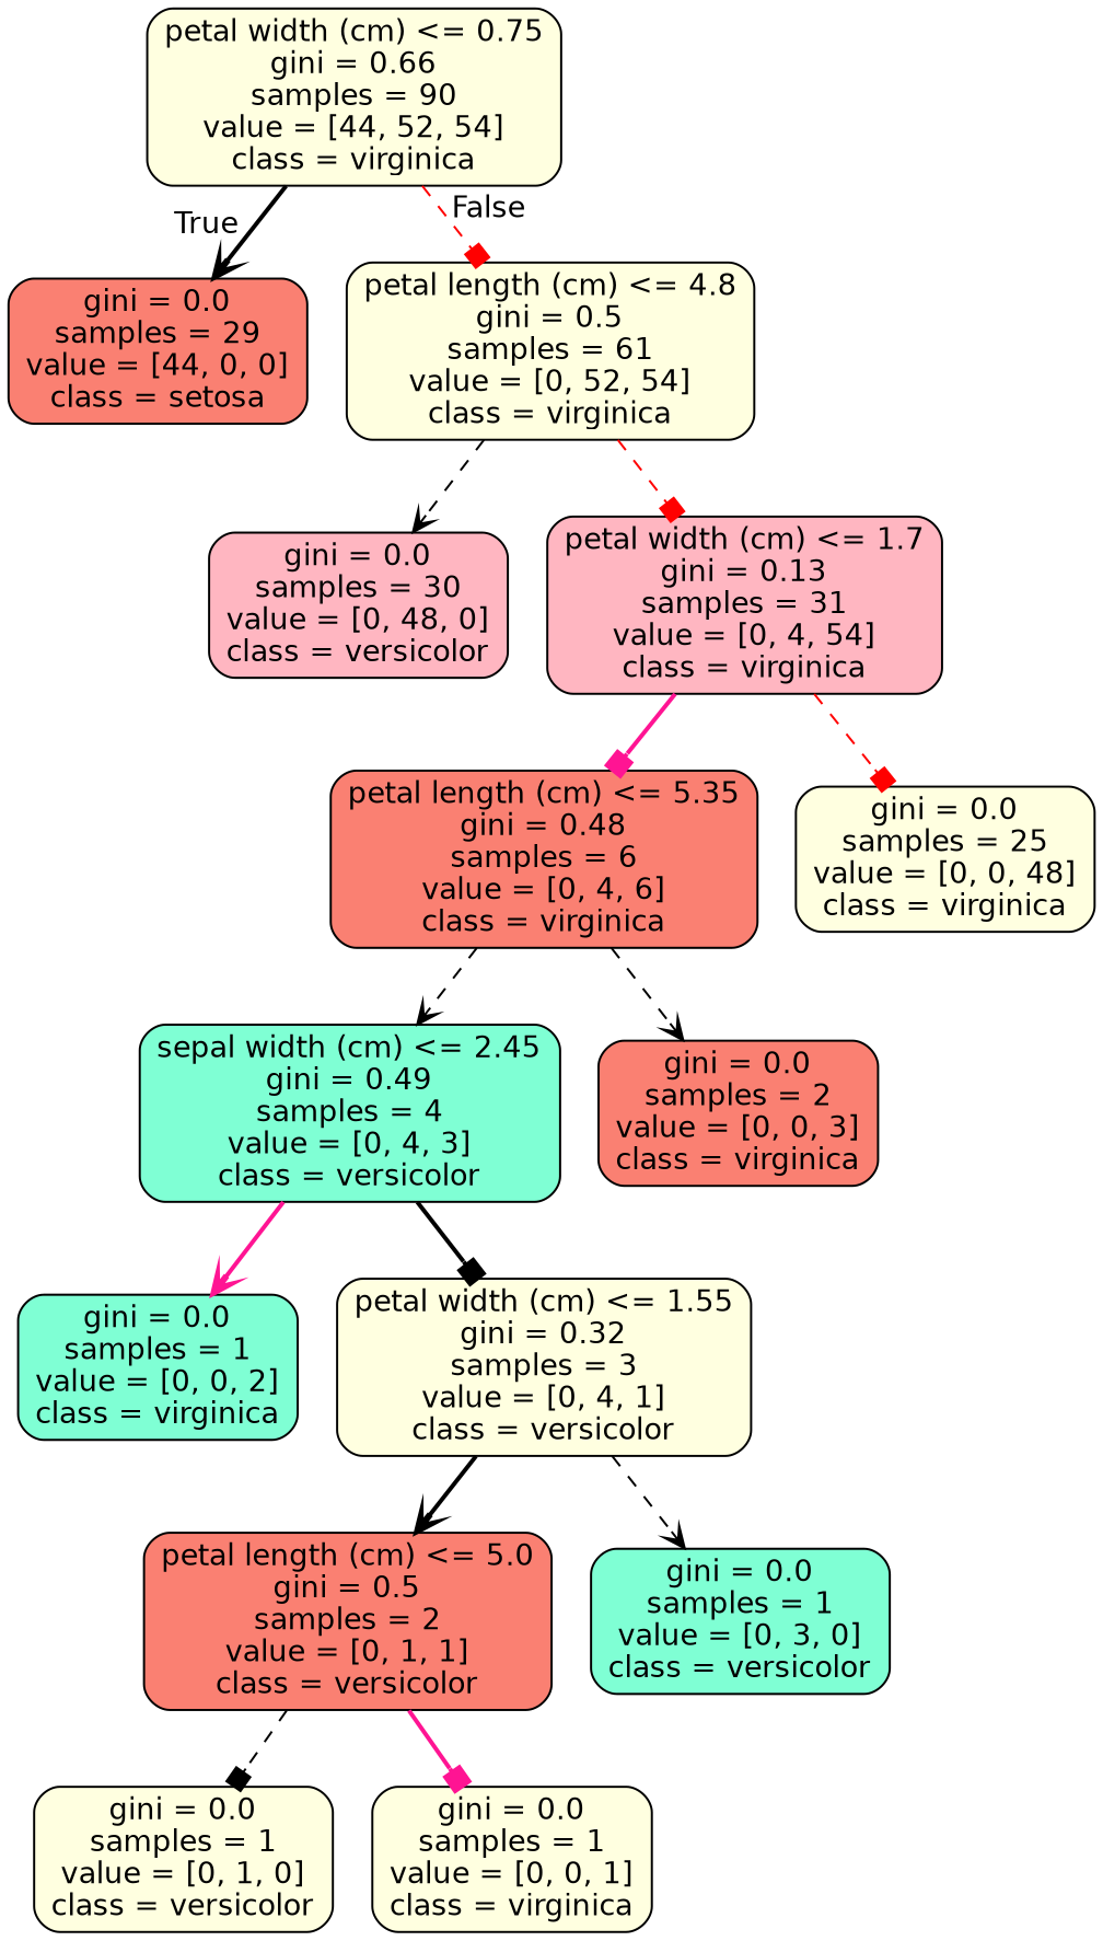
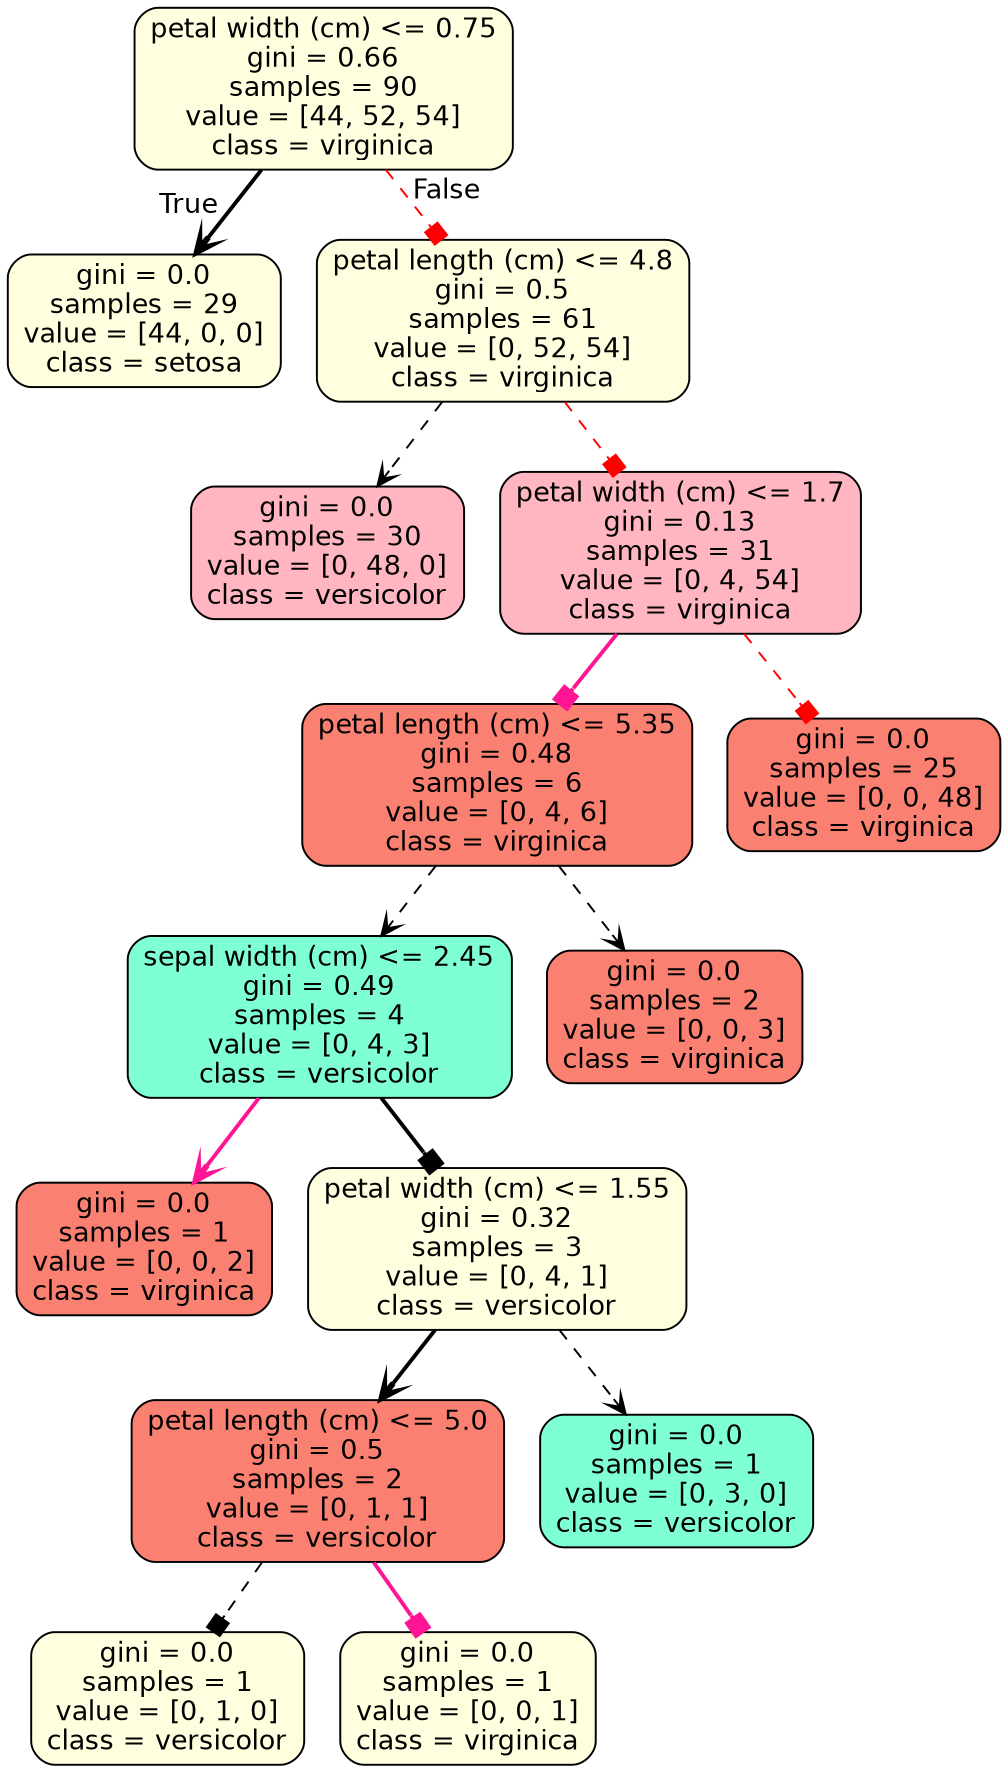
  digraph {
    node [color=black fillcolor=lightyellow fontname=helvetica shape=box style="filled, rounded"]
    edge [arrowhead=vee color=black fontname=helvetica style=dashed]
    n1 [label="petal width (cm) <= 0.75\ngini = 0.66\nsamples = 90\nvalue = [44, 52, 54]\nclass = virginica"]
-   n2 [fillcolor=salmon label="gini = 0.0\nsamples = 29\nvalue = [44, 0, 0]\nclass = setosa"]
+   n2 [label="gini = 0.0\nsamples = 29\nvalue = [44, 0, 0]\nclass = setosa"]
    n3 [label="petal length (cm) <= 4.8\ngini = 0.5\nsamples = 61\nvalue = [0, 52, 54]\nclass = virginica"]
    n4 [fillcolor=lightpink label="gini = 0.0\nsamples = 30\nvalue = [0, 48, 0]\nclass = versicolor"]
    n5 [fillcolor=lightpink label="petal width (cm) <= 1.7\ngini = 0.13\nsamples = 31\nvalue = [0, 4, 54]\nclass = virginica"]
    n6 [fillcolor=salmon label="petal length (cm) <= 5.35\ngini = 0.48\nsamples = 6\nvalue = [0, 4, 6]\nclass = virginica"]
-   n7 [label="gini = 0.0\nsamples = 25\nvalue = [0, 0, 48]\nclass = virginica"]
+   n7 [fillcolor=salmon label="gini = 0.0\nsamples = 25\nvalue = [0, 0, 48]\nclass = virginica"]
    n8 [fillcolor=aquamarine label="sepal width (cm) <= 2.45\ngini = 0.49\nsamples = 4\nvalue = [0, 4, 3]\nclass = versicolor"]
    n9 [fillcolor=salmon label="gini = 0.0\nsamples = 2\nvalue = [0, 0, 3]\nclass = virginica"]
-   n10 [fillcolor=aquamarine label="gini = 0.0\nsamples = 1\nvalue = [0, 0, 2]\nclass = virginica"]
+   n10 [fillcolor=salmon label="gini = 0.0\nsamples = 1\nvalue = [0, 0, 2]\nclass = virginica"]
    n11 [label="petal width (cm) <= 1.55\ngini = 0.32\nsamples = 3\nvalue = [0, 4, 1]\nclass = versicolor"]
    n12 [fillcolor=salmon label="petal length (cm) <= 5.0\ngini = 0.5\nsamples = 2\nvalue = [0, 1, 1]\nclass = versicolor"]
    n13 [fillcolor=aquamarine label="gini = 0.0\nsamples = 1\nvalue = [0, 3, 0]\nclass = versicolor"]
    n14 [label="gini = 0.0\nsamples = 1\nvalue = [0, 1, 0]\nclass = versicolor"]
    n15 [label="gini = 0.0\nsamples = 1\nvalue = [0, 0, 1]\nclass = virginica"]
    n1 -> n2 [headlabel=True labelangle=45 labeldistance=2.5 style=bold]
    n1 -> n3 [arrowhead=box color=red headlabel=False labelangle=-45 labeldistance=2.5]
    n3 -> n4
    n3 -> n5 [arrowhead=box color=red]
    n5 -> n6 [arrowhead=box color=deeppink style=bold]
    n5 -> n7 [arrowhead=box color=red]
    n6 -> n8
    n6 -> n9
    n8 -> n10 [color=deeppink style=bold]
    n8 -> n11 [arrowhead=box style=bold]
    n11 -> n12 [style=bold]
    n11 -> n13
    n12 -> n14 [arrowhead=box]
    n12 -> n15 [arrowhead=box color=deeppink style=bold]
  }
